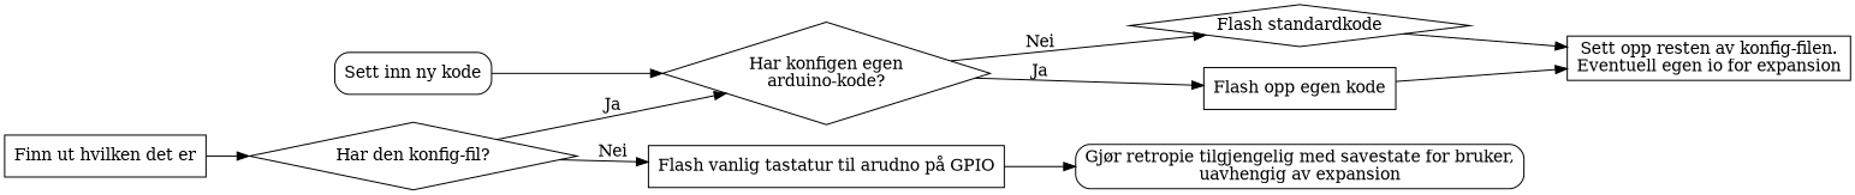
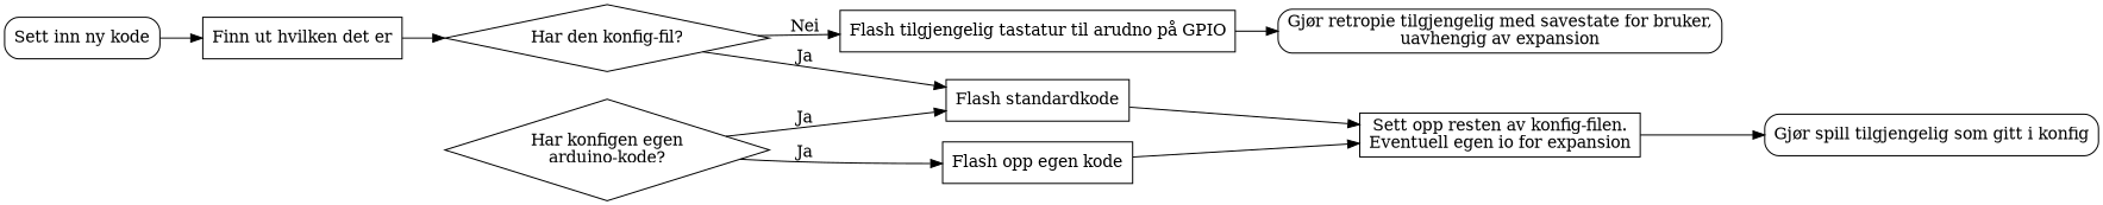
  digraph {
    rankdir=LR
    node [shape=box]
    n1 [label="Sett inn ny kode" style=rounded]
    n2 [label="Finn ut hvilken det er"]
    n3 [label="Har den konfig-fil?" margin="0.05,0.1" shape=diamond]
+   n4 [label="Gjør spill tilgjengelig som gitt i konfig" style=rounded]
    n5 [label="Gjør retropie tilgjengelig med savestate for bruker,\nuavhengig av expansion" style=rounded]
-   n6 [label="Flash vanlig tastatur til arudno på GPIO"]
+   n6 [label="Flash tilgjengelig tastatur til arudno på GPIO"]
    n7 [label="Har konfigen egen\narduino-kode?" margin="0.05,0.1" shape=diamond]
-   n8 [label="Flash standardkode" shape=diamond]
+   n8 [label="Flash standardkode"]
    n9 [label="Sett opp resten av konfig-filen.\nEventuell egen io for expansion"]
    n10 [label="Flash opp egen kode"]
-   n1 -> n7
+   n1 -> n2
    n2 -> n3
    n3 -> n6 [label=Nei]
-   n3 -> n7 [label=Ja]
+   n3 -> n8 [label=Ja]
    n6 -> n5
-   n7 -> n8 [label=Nei]
+   n7 -> n8 [label=Ja]
    n7 -> n10 [label=Ja]
    n8 -> n9
+   n9 -> n4
    n10 -> n9
  }
